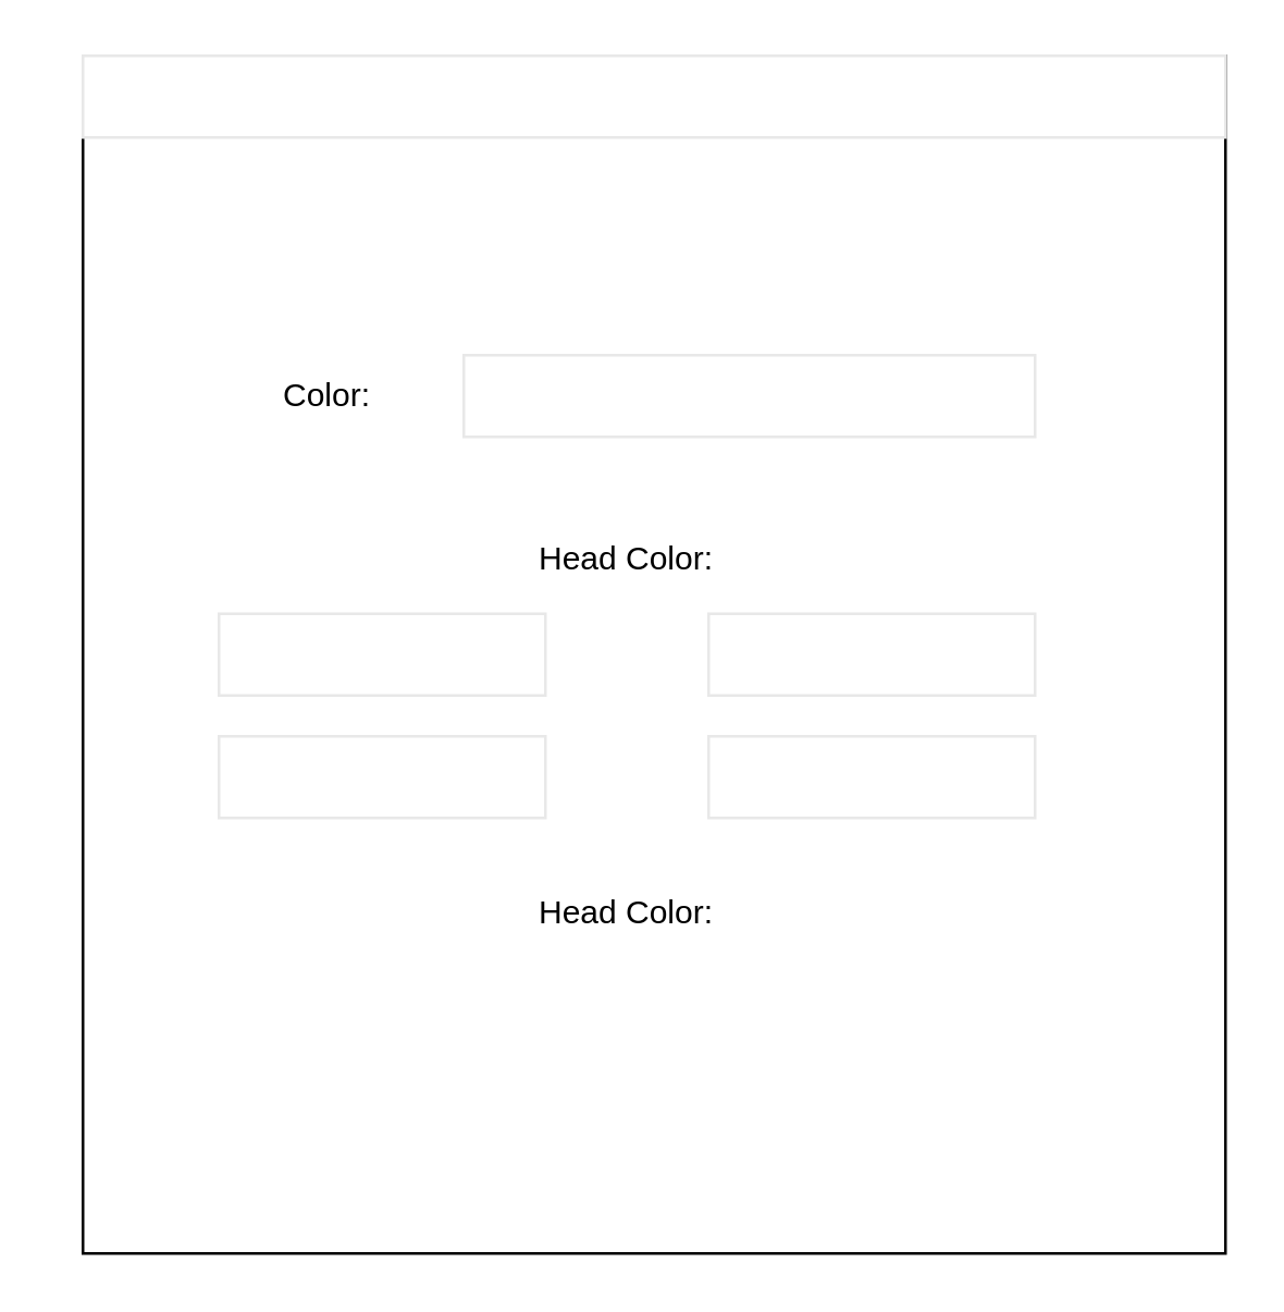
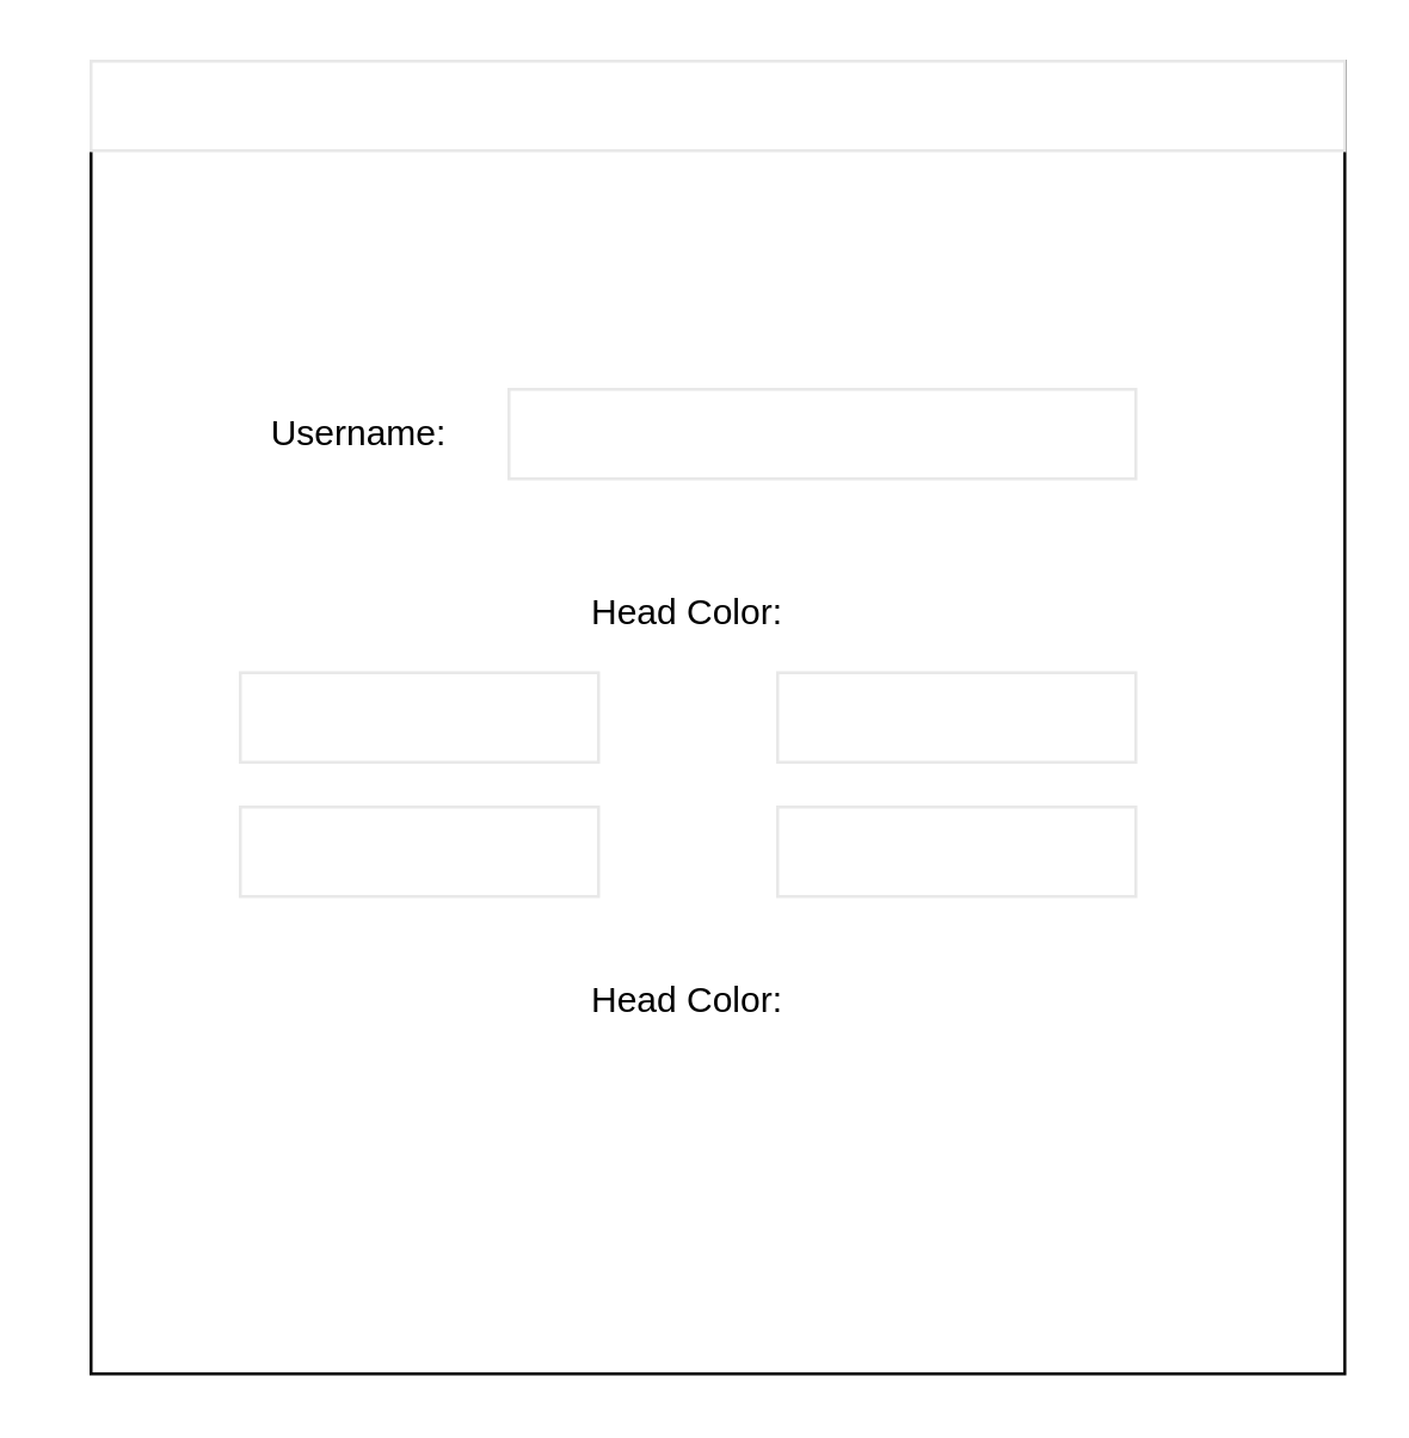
  <mxCell id="0" />
  <mxCell id="1" parent="0" />
  <mxCell id="2" value="" style="whiteSpace=wrap;html=1;" vertex="1" parent="1"><mxGeometry x="30" y="20" width="420" height="440" as="geometry" /></mxCell>
  <mxCell id="3" value="" style="whiteSpace=wrap;html=1;strokeColor=#E8E8E8;fillColor=#FFFFFF;" vertex="1" parent="1"><mxGeometry x="30" y="20" width="420" height="30" as="geometry" /></mxCell>
- <mxCell id="4" value="Color:" style="text;strokeColor=none;align=center;fillColor=none;html=1;verticalAlign=middle;whiteSpace=wrap;rounded=0;" vertex="1" parent="1"><mxGeometry x="20" y="130" width="200" height="30" as="geometry" /></mxCell>
+ <mxCell id="4" value="Username:" style="text;strokeColor=none;align=center;fillColor=none;html=1;verticalAlign=middle;whiteSpace=wrap;rounded=0;" vertex="1" parent="1"><mxGeometry x="20" y="130" width="200" height="30" as="geometry" /></mxCell>
  <mxCell id="5" value="" style="whiteSpace=wrap;html=1;strokeColor=#E8E8E8;fillColor=#FFFFFF;" vertex="1" parent="1"><mxGeometry x="170" y="130" width="210" height="30" as="geometry" /></mxCell>
  <mxCell id="6" value="" style="whiteSpace=wrap;html=1;strokeColor=#E8E8E8;fillColor=#FFFFFF;" vertex="1" parent="1"><mxGeometry x="80" y="225" width="120" height="30" as="geometry" /></mxCell>
  <mxCell id="7" value="Head Color:" style="text;strokeColor=none;align=center;fillColor=none;html=1;verticalAlign=middle;whiteSpace=wrap;rounded=0;" vertex="1" parent="1"><mxGeometry x="170" y="190" width="120" height="30" as="geometry" /></mxCell>
  <mxCell id="8" value="" style="whiteSpace=wrap;html=1;strokeColor=#E8E8E8;fillColor=#FFFFFF;" vertex="1" parent="1"><mxGeometry x="260" y="225" width="120" height="30" as="geometry" /></mxCell>
  <mxCell id="9" value="" style="whiteSpace=wrap;html=1;strokeColor=#E8E8E8;fillColor=#FFFFFF;" vertex="1" parent="1"><mxGeometry x="80" y="270" width="120" height="30" as="geometry" /></mxCell>
  <mxCell id="10" value="" style="whiteSpace=wrap;html=1;strokeColor=#E8E8E8;fillColor=#FFFFFF;" vertex="1" parent="1"><mxGeometry x="260" y="270" width="120" height="30" as="geometry" /></mxCell>
  <mxCell id="11" value="Head Color:" style="text;strokeColor=none;align=center;fillColor=none;html=1;verticalAlign=middle;whiteSpace=wrap;rounded=0;" vertex="1" parent="1"><mxGeometry x="170" y="320" width="120" height="30" as="geometry" /></mxCell>
